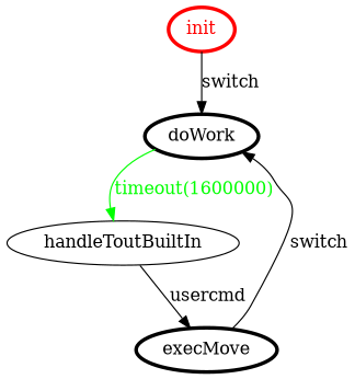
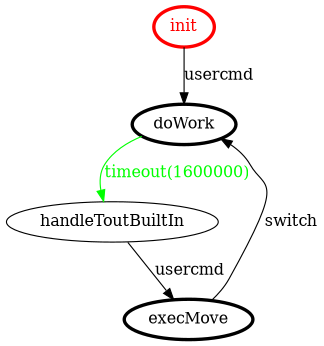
  digraph {
    rankdir=TB
    node [color=black fontcolor=black penwidth=3]
    edge [color=black fontcolor=black]
    init [color=red fontcolor=red]
    doWork
    handleToutBuiltIn [color="" fontcolor="" penwidth=""]
    execMove
-   init -> doWork [label=switch]
+   init -> doWork [label=usercmd]
    doWork -> handleToutBuiltIn [color=green fontcolor=green label="timeout(1600000)"]
    handleToutBuiltIn -> execMove [label=usercmd]
    execMove -> doWork [label=switch]
  }
